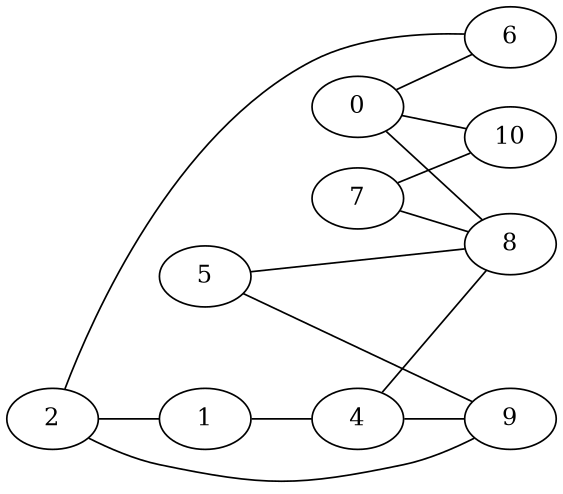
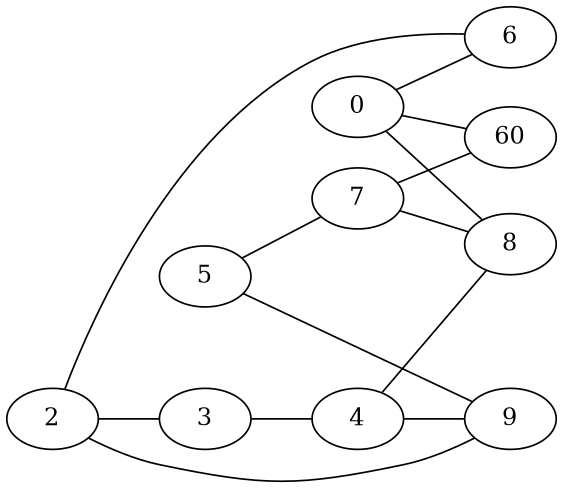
  graph {
    rankdir=LR
    0
    6
-   10
+   10 [label=60]
    8
    7
-   3 [label=1]
+   3
    4
    9
    2
    5
    0 -- 6
    0 -- 10
    0 -- 8
    7 -- 10
    7 -- 8
    3 -- 4
    4 -- 8
    4 -- 9
    2 -- 6
    2 -- 3
    2 -- 9
-   5 -- 8
+   5 -- 7
    5 -- 9
  }
